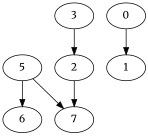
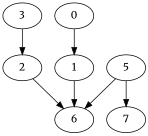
  digraph {
    fontname=Merriweather
    node [fontname=Merriweather]
    edge [fontname=Merriweather]
    n1 [label=6]
    n2 [label=5]
    n3 [label=7]
    n4 [label=3]
    n5 [label=2]
    n6 [label=1]
    n7 [label=0]
    n2 -> n1
    n2 -> n3
    n4 -> n5
-   n5 -> n3
+   n5 -> n1
+   n6 -> n1
    n7 -> n6
  }
